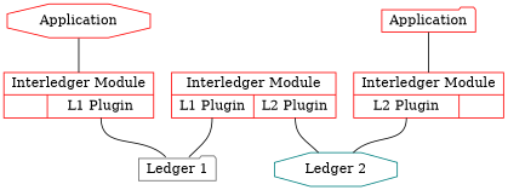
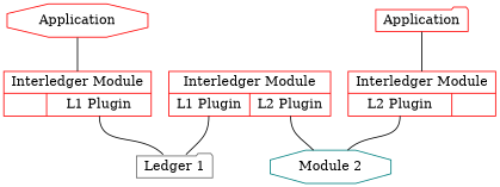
  graph {
    fontname="DejaVu Serif"
    node [shape=record color=red fontname="DejaVu Serif"]
    edge [headport=nw fontname="DejaVu Serif"]
    n1 [height=.1 label=Application shape=octagon]
    n2 [height=.1 label=Application shape=folder]
    n3 [height=.1 label="{<im1> Interledger Module|{|<lli1> L1 Plugin}}"]
    n4 [height=.1 label="{<im2> Interledger Module|{<lli2> L1 Plugin|<lli3> L2 Plugin}}"]
    n5 [height=.1 label="{<im3> Interledger Module|{<lli4> L2 Plugin|}}"]
    n6 [height=.1 label="Ledger 1" shape=folder color=gray40]
-   n7 [height=.1 label="Ledger 2" shape=octagon color=teal]
+   n7 [height=.1 label="Module 2" shape=octagon color=teal]
    subgraph sub_1 {
      rank=same
      n1
      n2
    }
    subgraph sub_2 {
      rank=same
      n3
      n4
      n5
    }
    subgraph sub_3 {
      rank=same
      n6
      n7
    }
    n1 -- n3 [headport=im1]
    n2 -- n5 [headport=im3]
    n3 -- n6 [tailport="lli1:s"]
    n4 -- n6 [headport=ne tailport="lli2:s"]
    n4 -- n7 [tailport="lli3:s"]
    n5 -- n7 [headport=ne tailport="lli4:s"]
  }
